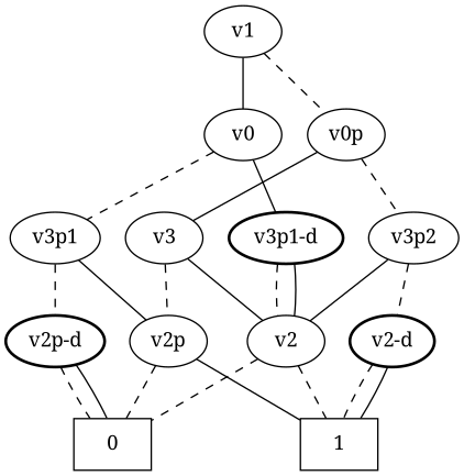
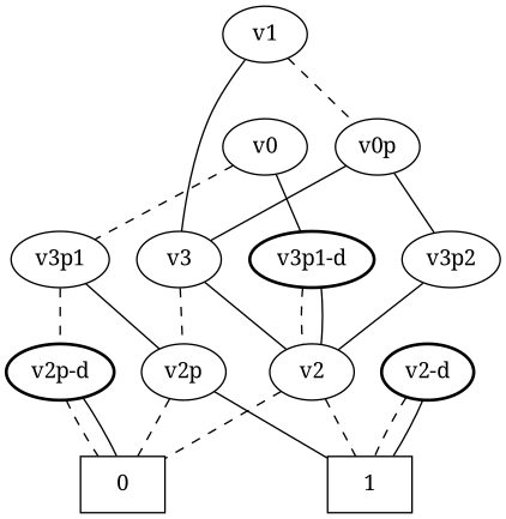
  graph {
    fontname="Noto Serif"
    node [fontname="Noto Serif"]
    edge [fontname="Noto Serif" style=dashed]
    n1 [label=v1]
    n2 [label=v0]
    n3 [label=v0p]
    n4 [label=v3p1]
    n5 [label="v3p1-d" style=bold]
    n6 [label=v3]
    n7 [label=v3p2]
    n8 [label="v2p-d" style=bold]
    n9 [label=v2p]
    n10 [label=v2]
    n11 [label="v2-d" style=bold]
    n12 [label=0 shape=box]
    n13 [label=1 shape=box]
-   n1 -- n2 [style=solid]
+   n1 -- n6 [style=solid]
    n1 -- n3
    n2 -- n4
    n2 -- n5 [style=solid]
    n3 -- n6 [style=solid]
-   n3 -- n7
+   n3 -- n7 [style=solid]
    n4 -- n8
    n4 -- n9 [style=solid]
    n5 -- n10
    n5 -- n10 [style=solid]
    n6 -- n9
    n6 -- n10 [style=solid]
    n7 -- n10 [style=solid]
-   n7 -- n11
    n8 -- n12
    n8 -- n12 [style=solid]
    n9 -- n12
    n9 -- n13 [style=solid]
    n10 -- n12
    n10 -- n13
    n11 -- n13
    n11 -- n13 [style=solid]
  }
